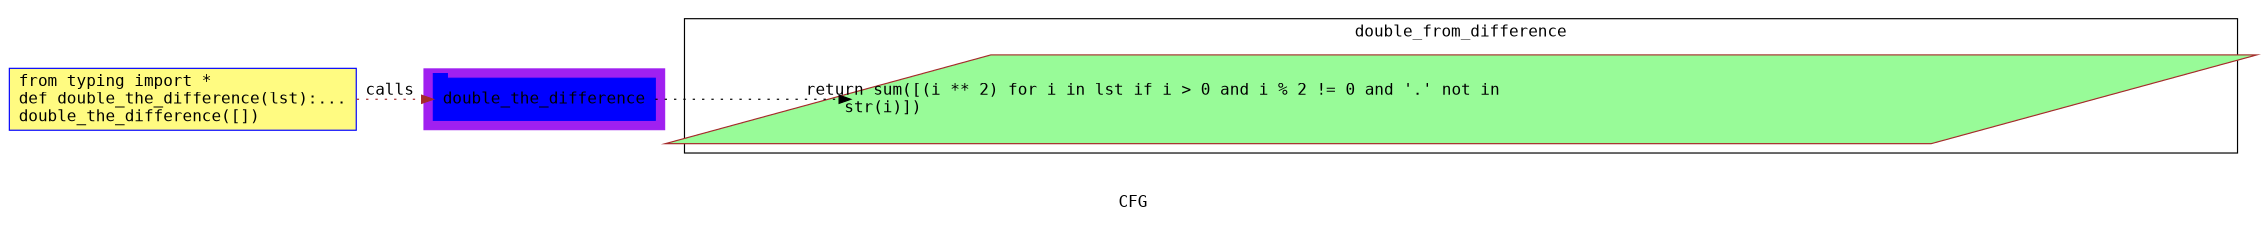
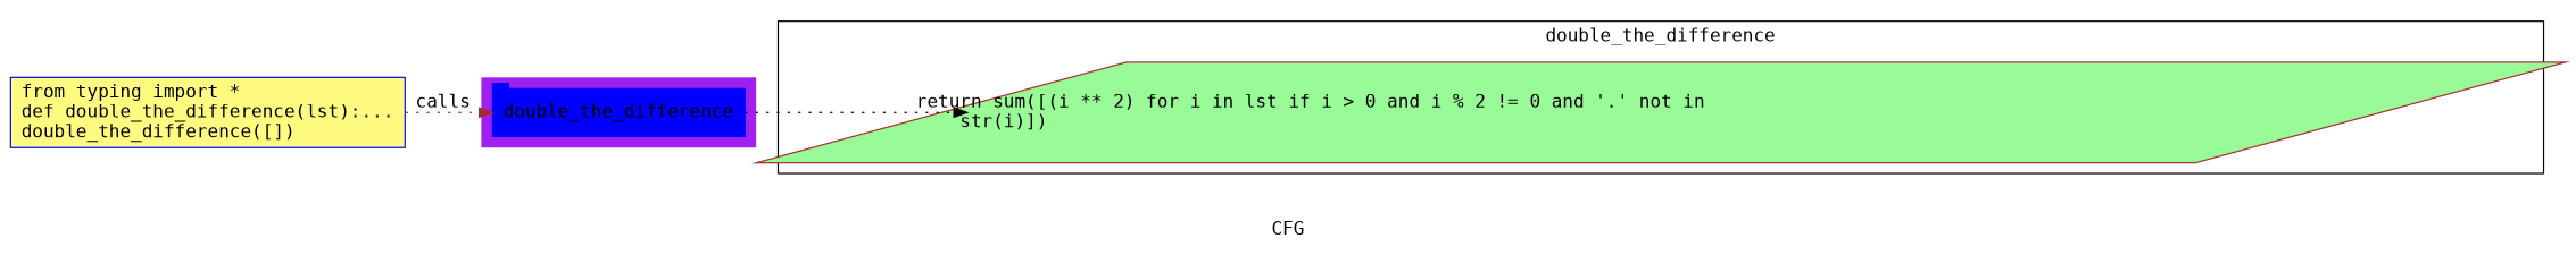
  digraph {
    compound=True
    fontname="DejaVu Sans Mono"
    label=CFG
    pack=False
    rankdir=LR
    ranksep=0.02
    node [color=blue fontname="DejaVu Sans Mono" style="filled,solid"]
    edge [fontname="DejaVu Sans Mono" style=dotted]
    n1 [height=0.5 label=double_the_difference linenum="[8]" shape=tab style=filled width=2.6389]
    n2 [fillcolor="#98fb98" height=1.0556 label="return sum([(i ** 2) for i in lst if i > 0 and i % 2 != 0 and '.' not in\l    str(i)])\l" linenum="[5]" shape=parallelogram width=17.596 color=brown]
    n3 [fillcolor="#FFFB81" height=0.73611 label="from typing import *\ldef double_the_difference(lst):...\ldouble_the_difference([])\l" linenum="[1]" shape=rectangle width=4.125]
    subgraph cluster_1 {
      color=purple
      compound=true
      label=""
      shape=tab
      style=filled
      n1
    }
    subgraph cluster_2 {
-     label=double_from_difference
+     label=double_the_difference
      n2
    }
    n1 -> n2 [color=black]
    n3 -> n1 [label=calls color=brown]
  }
